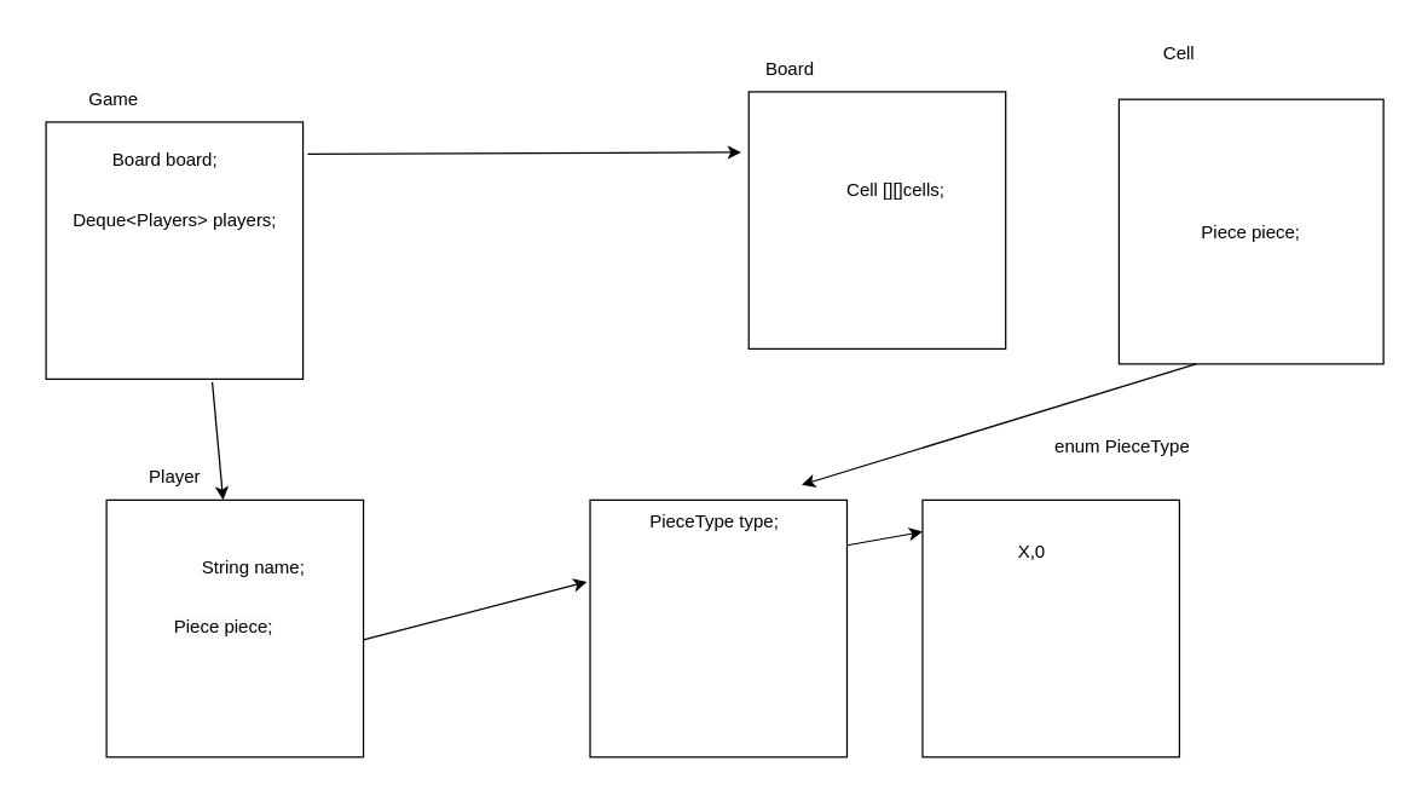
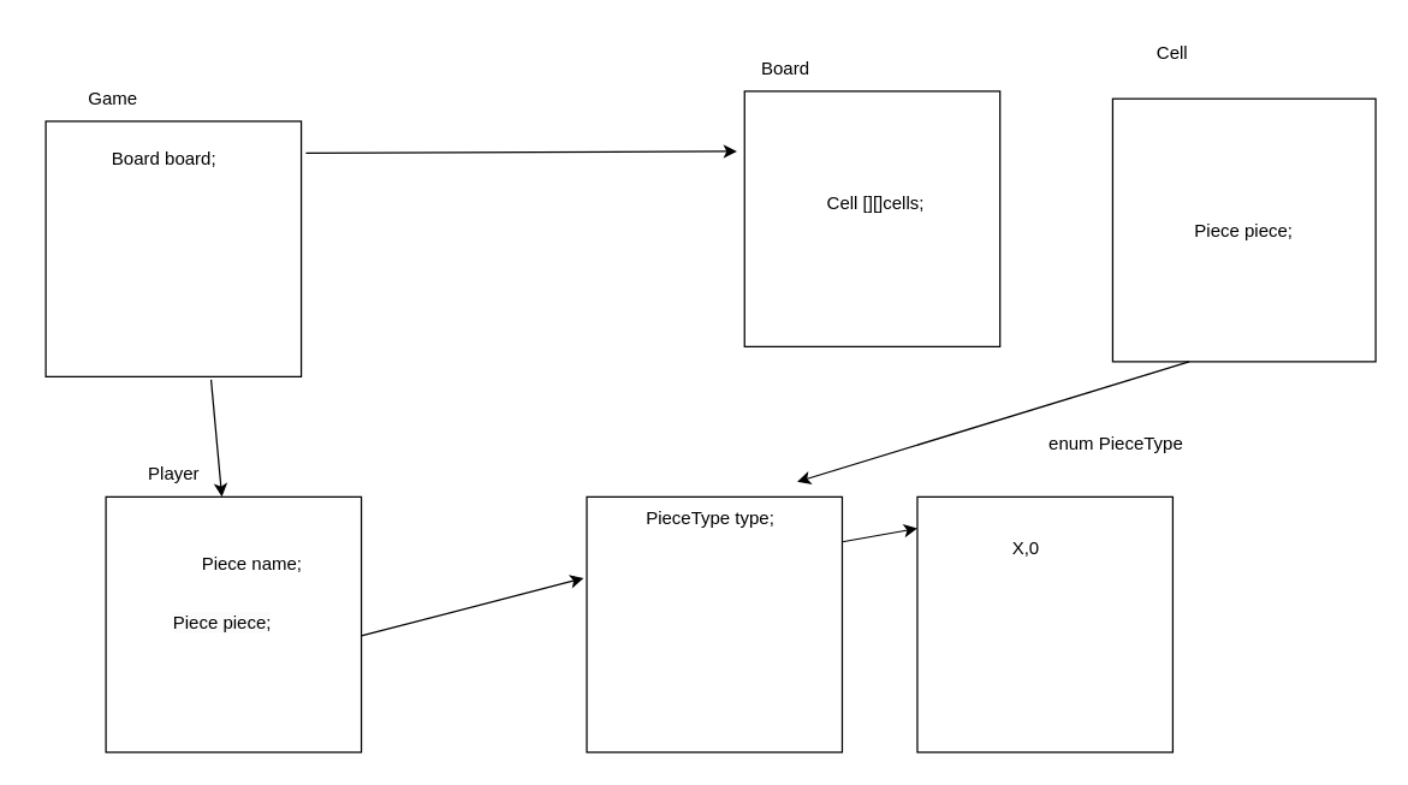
  <mxCell id="0" />
  <mxCell id="1" parent="0" />
  <mxCell id="2" value="" style="whiteSpace=wrap;html=1;aspect=fixed;" vertex="1" parent="1"><mxGeometry x="30" y="80" width="170" height="170" as="geometry" /></mxCell>
  <mxCell id="3" value="" style="whiteSpace=wrap;html=1;aspect=fixed;" vertex="1" parent="1"><mxGeometry x="70" y="330" width="170" height="170" as="geometry" /></mxCell>
  <mxCell id="4" value="" style="whiteSpace=wrap;html=1;aspect=fixed;" vertex="1" parent="1"><mxGeometry x="390" y="330" width="170" height="170" as="geometry" /></mxCell>
  <mxCell id="5" value="" style="whiteSpace=wrap;html=1;aspect=fixed;" vertex="1" parent="1"><mxGeometry x="495" y="60" width="170" height="170" as="geometry" /></mxCell>
  <mxCell id="6" value="Game" style="text;html=1;strokeColor=none;fillColor=none;align=center;verticalAlign=middle;whiteSpace=wrap;rounded=0;" vertex="1" parent="1"><mxGeometry x="20" y="50" width="110" height="30" as="geometry" /></mxCell>
  <mxCell id="7" value="Board board;" style="text;html=1;strokeColor=none;fillColor=none;align=center;verticalAlign=middle;whiteSpace=wrap;rounded=0;" vertex="1" parent="1"><mxGeometry x="30" y="90" width="157.5" height="30" as="geometry" /></mxCell>
  <mxCell id="8" value="Player" style="text;html=1;strokeColor=none;fillColor=none;align=center;verticalAlign=middle;whiteSpace=wrap;rounded=0;" vertex="1" parent="1"><mxGeometry x="42.5" y="300" width="145" height="30" as="geometry" /></mxCell>
- <mxCell id="9" value="Cell [][]cells;" style="text;html=1;strokeColor=none;fillColor=none;align=center;verticalAlign=middle;whiteSpace=wrap;rounded=0;" vertex="1" parent="1"><mxGeometry x="520" y="110" width="145" height="30" as="geometry" /></mxCell>
+ <mxCell id="9" value="Cell [][]cells;" style="text;html=1;strokeColor=none;fillColor=none;align=center;verticalAlign=middle;whiteSpace=wrap;rounded=0;" vertex="1" parent="1"><mxGeometry x="510" y="120" width="145" height="30" as="geometry" /></mxCell>
  <mxCell id="10" value="Board" style="text;html=1;strokeColor=none;fillColor=none;align=center;verticalAlign=middle;whiteSpace=wrap;rounded=0;" vertex="1" parent="1"><mxGeometry x="450" y="30" width="145" height="30" as="geometry" /></mxCell>
- <mxCell id="11" value="Deque&amp;lt;Players&amp;gt; players;" style="text;html=1;strokeColor=none;fillColor=none;align=center;verticalAlign=middle;whiteSpace=wrap;rounded=0;" vertex="1" parent="1"><mxGeometry x="42.5" y="130" width="145" height="30" as="geometry" /></mxCell>
  <mxCell id="12" value="PieceType type;" style="text;html=1;strokeColor=none;fillColor=none;align=center;verticalAlign=middle;whiteSpace=wrap;rounded=0;" vertex="1" parent="1"><mxGeometry x="400" y="330" width="145" height="30" as="geometry" /></mxCell>
- <mxCell id="13" value="String name;" style="text;html=1;strokeColor=none;fillColor=none;align=center;verticalAlign=middle;whiteSpace=wrap;rounded=0;" vertex="1" parent="1"><mxGeometry x="95" y="360" width="145" height="30" as="geometry" /></mxCell>
+ <mxCell id="13" value="Piece name;" style="text;html=1;strokeColor=none;fillColor=none;align=center;verticalAlign=middle;whiteSpace=wrap;rounded=0;" vertex="1" parent="1"><mxGeometry x="95" y="360" width="145" height="30" as="geometry" /></mxCell>
  <mxCell id="14" value="&lt;span style=&quot;color: rgb(0, 0, 0); font-family: Helvetica; font-size: 12px; font-style: normal; font-variant-ligatures: normal; font-variant-caps: normal; font-weight: 400; letter-spacing: normal; orphans: 2; text-align: center; text-indent: 0px; text-transform: none; widows: 2; word-spacing: 0px; -webkit-text-stroke-width: 0px; background-color: rgb(251, 251, 251); text-decoration-thickness: initial; text-decoration-style: initial; text-decoration-color: initial; float: none; display: inline !important;&quot;&gt;Piece piece;&lt;/span&gt;" style="text;whiteSpace=wrap;html=1;" vertex="1" parent="1"><mxGeometry x="112.5" y="400" width="127.5" height="30" as="geometry" /></mxCell>
  <mxCell id="15" value="" style="whiteSpace=wrap;html=1;aspect=fixed;" vertex="1" parent="1"><mxGeometry x="610" y="330" width="170" height="170" as="geometry" /></mxCell>
  <mxCell id="16" value="enum PieceType" style="text;html=1;strokeColor=none;fillColor=none;align=center;verticalAlign=middle;whiteSpace=wrap;rounded=0;" vertex="1" parent="1"><mxGeometry x="660" y="280" width="165" height="30" as="geometry" /></mxCell>
  <mxCell id="17" value="X,0" style="text;html=1;strokeColor=none;fillColor=none;align=center;verticalAlign=middle;whiteSpace=wrap;rounded=0;" vertex="1" parent="1"><mxGeometry x="600" y="350" width="165" height="30" as="geometry" /></mxCell>
  <mxCell id="18" value="" style="endArrow=classic;html=1;rounded=0;exitX=1.018;exitY=0.124;exitDx=0;exitDy=0;exitPerimeter=0;" edge="1" parent="1" source="2"><mxGeometry width="50" height="50" relative="1" as="geometry"><mxPoint x="400" y="270" as="sourcePoint" /><mxPoint x="490" y="100" as="targetPoint" /></mxGeometry></mxCell>
  <mxCell id="19" value="" style="endArrow=classic;html=1;rounded=0;exitX=0.647;exitY=1.012;exitDx=0;exitDy=0;exitPerimeter=0;" edge="1" parent="1" source="2" target="3"><mxGeometry width="50" height="50" relative="1" as="geometry"><mxPoint x="400" y="270" as="sourcePoint" /><mxPoint x="450" y="220" as="targetPoint" /></mxGeometry></mxCell>
  <mxCell id="20" value="" style="endArrow=classic;html=1;rounded=0;exitX=1;exitY=0.75;exitDx=0;exitDy=0;entryX=-0.012;entryY=0.318;entryDx=0;entryDy=0;entryPerimeter=0;" edge="1" parent="1" source="14" target="4"><mxGeometry width="50" height="50" relative="1" as="geometry"><mxPoint x="400" y="360" as="sourcePoint" /><mxPoint x="450" y="310" as="targetPoint" /></mxGeometry></mxCell>
  <mxCell id="21" value="" style="endArrow=classic;html=1;rounded=0;exitX=1;exitY=0.176;exitDx=0;exitDy=0;entryX=-0.012;entryY=0.318;entryDx=0;entryDy=0;entryPerimeter=0;exitPerimeter=0;" edge="1" parent="1" source="4"><mxGeometry width="50" height="50" relative="1" as="geometry"><mxPoint x="462" y="390" as="sourcePoint" /><mxPoint x="610" y="351" as="targetPoint" /></mxGeometry></mxCell>
  <mxCell id="22" value="Piece piece;" style="whiteSpace=wrap;html=1;aspect=fixed;" vertex="1" parent="1"><mxGeometry x="740" y="65" width="175" height="175" as="geometry" /></mxCell>
  <mxCell id="23" value="Cell" style="text;html=1;strokeColor=none;fillColor=none;align=center;verticalAlign=middle;whiteSpace=wrap;rounded=0;" vertex="1" parent="1"><mxGeometry x="750" y="20" width="60" height="30" as="geometry" /></mxCell>
  <mxCell id="24" value="" style="endArrow=classic;html=1;rounded=0;exitX=0.291;exitY=1;exitDx=0;exitDy=0;exitPerimeter=0;" edge="1" parent="1" source="22"><mxGeometry width="50" height="50" relative="1" as="geometry"><mxPoint x="540" y="300" as="sourcePoint" /><mxPoint x="530" y="320" as="targetPoint" /></mxGeometry></mxCell>
